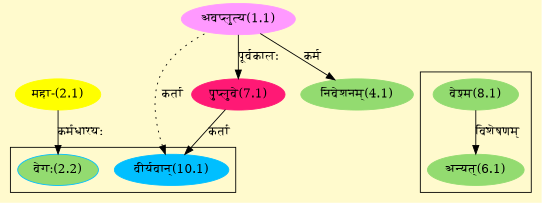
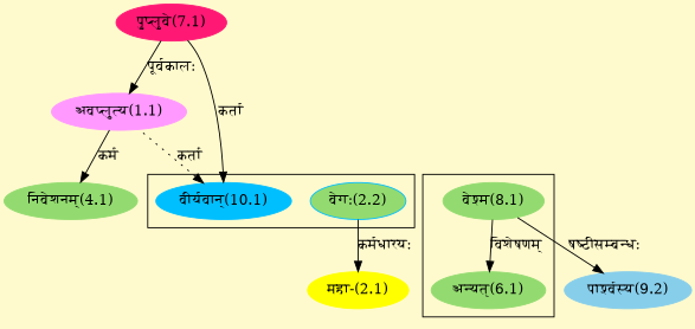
  digraph {
    bgcolor=lemonchiffon1
    compound=true
    rankdir=BT
    node [color="#93DB70" style=filled]
    edge [dir=back]
    n1 [color="#00BFFF" fillcolor="#93DB70" label="वेगः(2.2)"]
    n2 [color="#00BFFF" label="वीर्यवान्(10.1)"]
    n3 [label="अन्यत्(6.1)"]
    n4 [label="वेश्म(8.1)"]
    n5 [color="#FF99FF" label="अवप्लुत्य(1.1)"]
    n6 [color="#FF1975" label="पुप्लुवे(7.1)"]
    n7 [color="#FFFF00" label="महा-(2.1)"]
    n8 [label="निवेशनम्(4.1)"]
+   n9 [color="#87CEEB" label="पार्श्वस्य(9.2)"]
    subgraph cluster_1 {
      n1
      n2
    }
    subgraph cluster_2 {
      n3
      n4
    }
    n2 -> n5 [label="कर्ता" style=dotted]
    n2 -> n6 [label="कर्ता"]
    n3 -> n4 [label="विशेषणम्"]
-   n6 -> n5 [label="पूर्वकालः"]
-   n1 -> n7 [label="कर्मधारयः"]
+   n5 -> n6 [label="पूर्वकालः"]
+   n7 -> n1 [label="कर्मधारयः"]
    n8 -> n5 [label="कर्म"]
+   n9 -> n4 [label="षष्ठीसम्बन्धः"]
  }
